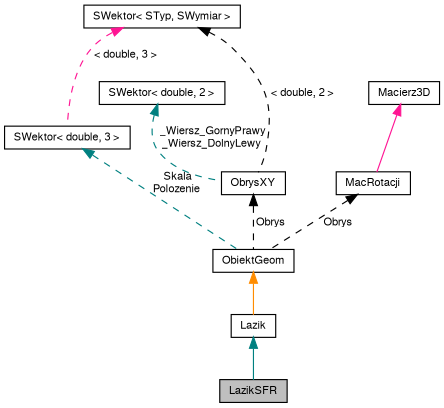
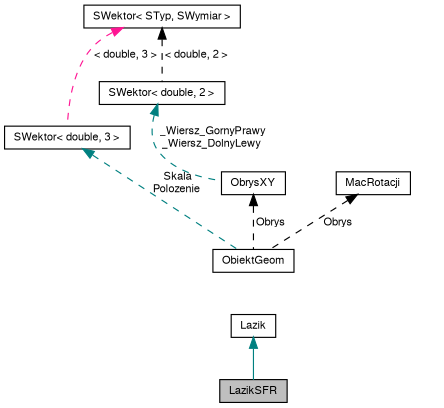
  digraph {
    node [color=black fillcolor=white fontname=FreeSans fontsize=10 shape=record style=filled]
    edge [color=teal dir=back fontname=FreeSans fontsize=10 labelfontname=FreeSans labelfontsize=10 style=dashed]
    n1 [fillcolor=grey75 fontcolor=black height=0.2 label=LazikSFR width=0.4]
    n2 [height=0.2 label=Lazik width=0.4]
    n3 [height=0.2 label=ObiektGeom width=0.4]
    n4 [height=0.2 label="SWektor\< double, 3 \>" width=0.4]
    n5 [height=0.2 label="SWektor\< STyp, SWymiar \>" width=0.4]
    n6 [height=0.2 label="SWektor\< double, 2 \>" width=0.4]
    n7 [height=0.2 label=ObrysXY width=0.4]
    n8 [height=0.2 label=MacRotacji width=0.4]
-   n9 [height=0.2 label=Macierz3D width=0.4]
    n2 -> n1 [style=solid]
-   n3 -> n2 [color=darkorange style=solid]
    n4 -> n3 [label=" Skala\nPolozenie"]
    n5 -> n4 [color=deeppink label=" \< double, 3 \>"]
-   n5 -> n7 [color=black label=" \< double, 2 \>"]
+   n5 -> n6 [color=black label=" \< double, 2 \>"]
    n6 -> n7 [label=" _Wiersz_GornyPrawy\n_Wiersz_DolnyLewy"]
    n7 -> n3 [color=black label=" Obrys"]
    n8 -> n3 [color=black label=" Obrys"]
-   n9 -> n8 [color=deeppink style=solid]
  }
